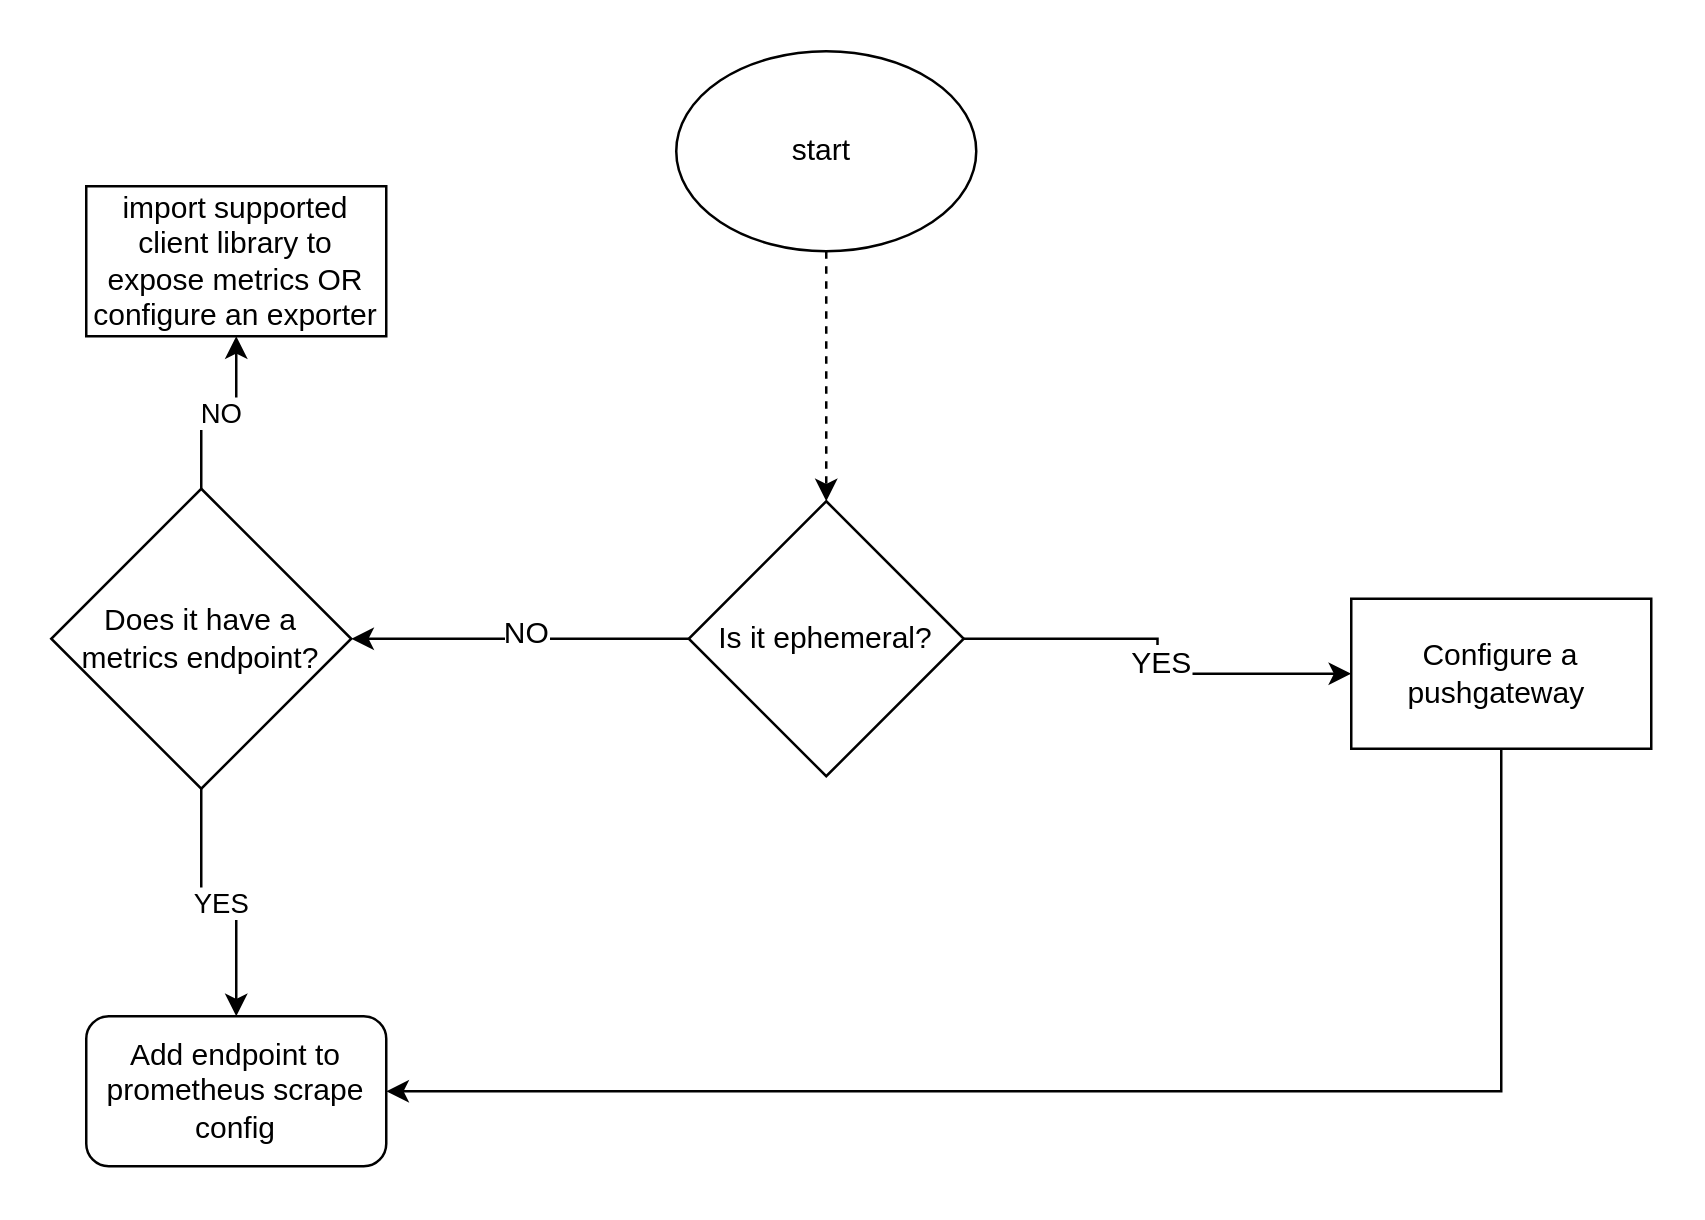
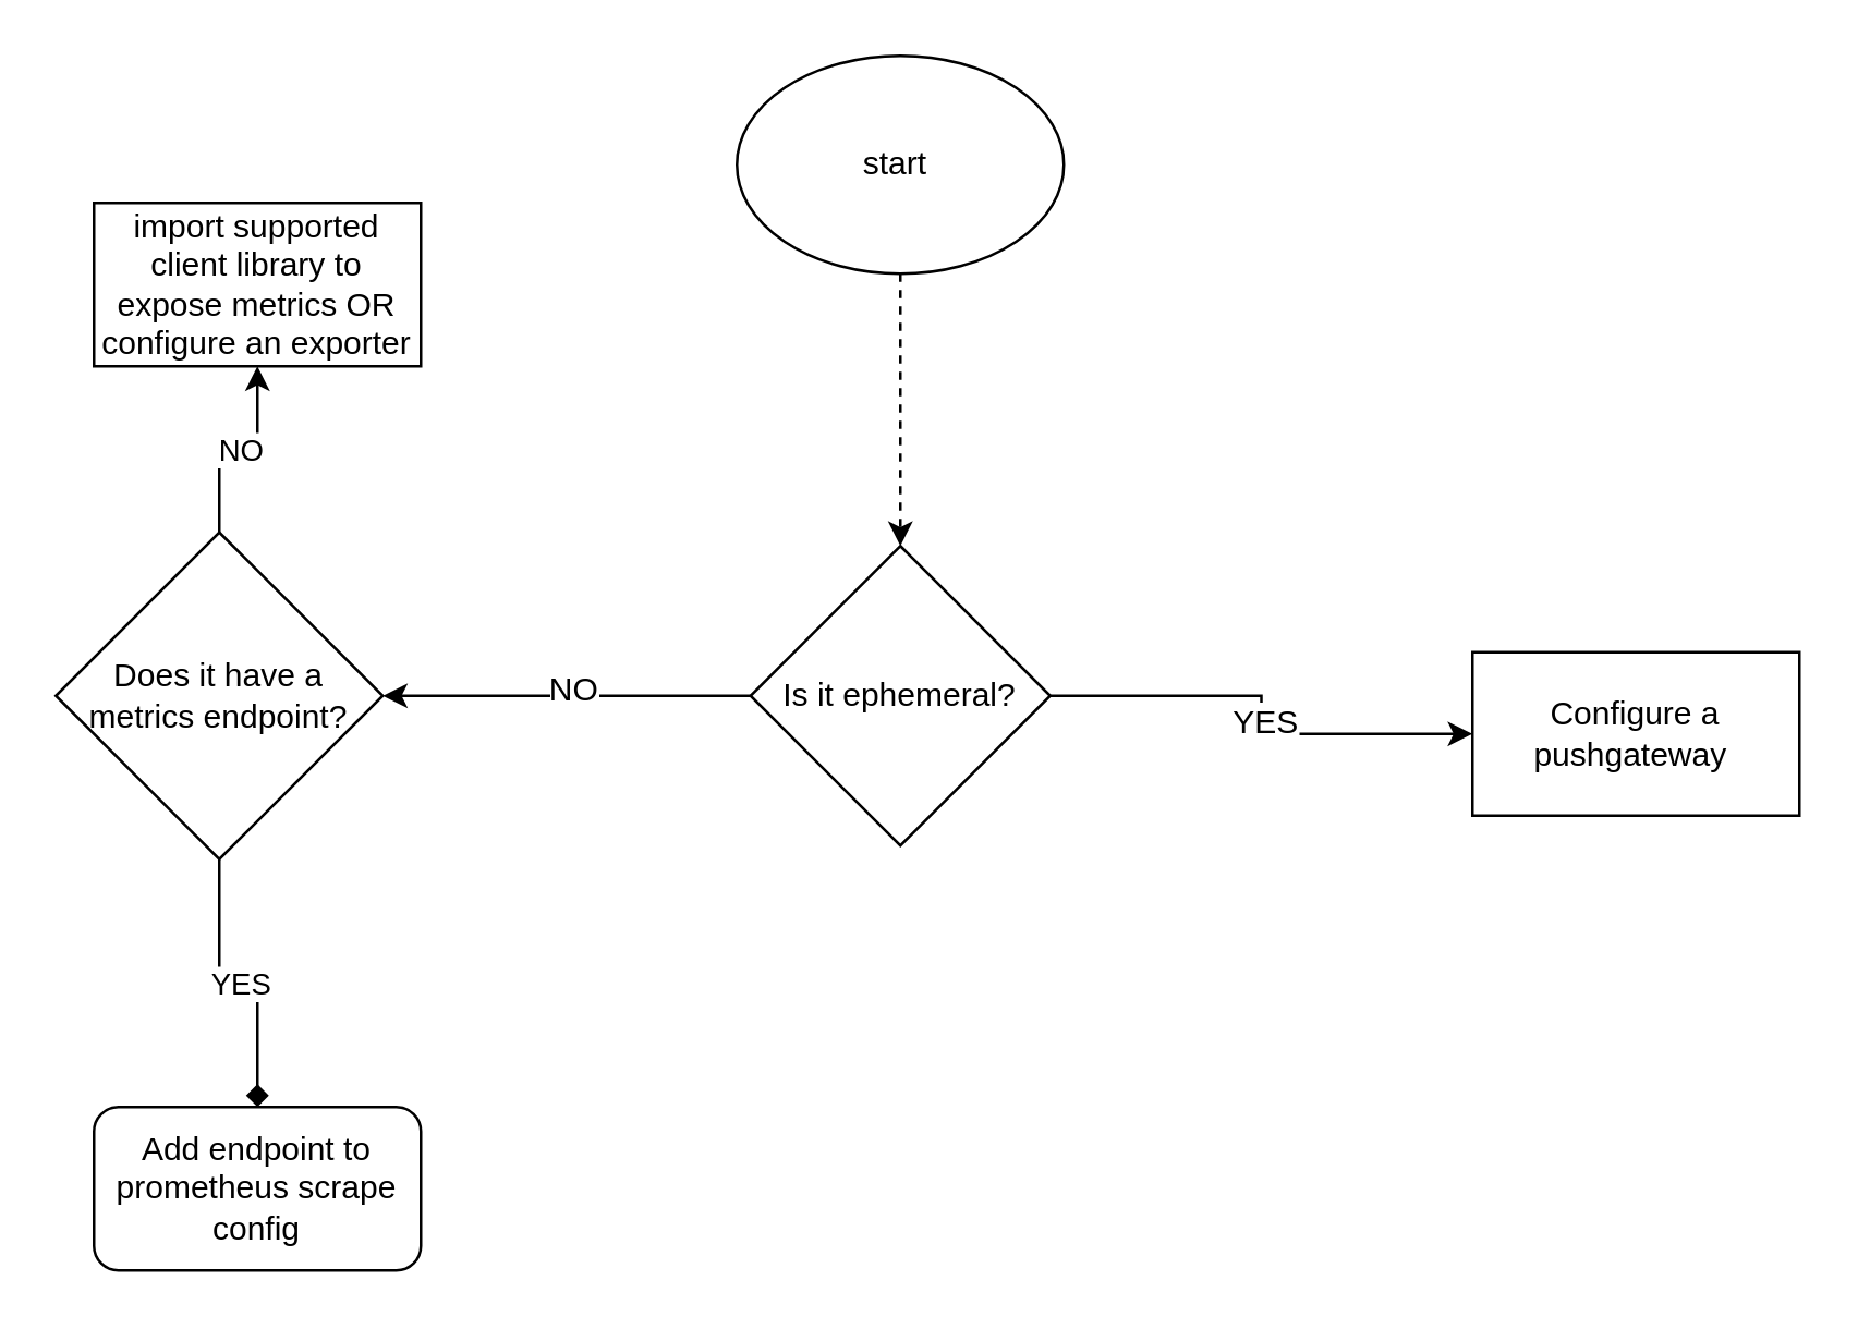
  <mxCell id="0" />
  <mxCell id="1" parent="0" />
  <mxCell id="2" value="" style="edgeStyle=orthogonalEdgeStyle;rounded=0;orthogonalLoop=1;jettySize=auto;html=1;dashed=1;" edge="1" parent="1" source="3" target="8"><mxGeometry relative="1" as="geometry" /></mxCell>
  <mxCell id="3" value="start&amp;nbsp;" style="ellipse;whiteSpace=wrap;html=1;" vertex="1" parent="1"><mxGeometry x="270" y="20" width="120" height="80" as="geometry" /></mxCell>
  <mxCell id="4" style="edgeStyle=orthogonalEdgeStyle;rounded=0;orthogonalLoop=1;jettySize=auto;html=1;entryX=1;entryY=0.5;entryDx=0;entryDy=0;" edge="1" parent="1" source="8" target="11"><mxGeometry relative="1" as="geometry" /></mxCell>
  <mxCell id="5" value="NO" style="text;html=1;resizable=0;points=[];align=center;verticalAlign=middle;labelBackgroundColor=#ffffff;" vertex="1" connectable="0" parent="4"><mxGeometry x="-0.022" y="-3" relative="1" as="geometry"><mxPoint as="offset" /></mxGeometry></mxCell>
  <mxCell id="6" style="edgeStyle=orthogonalEdgeStyle;rounded=0;orthogonalLoop=1;jettySize=auto;html=1;entryX=0;entryY=0.5;entryDx=0;entryDy=0;" edge="1" parent="1" source="8" target="14"><mxGeometry relative="1" as="geometry" /></mxCell>
  <mxCell id="7" value="YES" style="text;html=1;resizable=0;points=[];align=center;verticalAlign=middle;labelBackgroundColor=#ffffff;" vertex="1" connectable="0" parent="6"><mxGeometry x="0.025" y="1" relative="1" as="geometry"><mxPoint as="offset" /></mxGeometry></mxCell>
  <mxCell id="8" value="Is it ephemeral?" style="rhombus;whiteSpace=wrap;html=1;" vertex="1" parent="1"><mxGeometry x="275" y="200" width="110" height="110" as="geometry" /></mxCell>
- <mxCell id="9" value="YES" style="edgeStyle=orthogonalEdgeStyle;rounded=0;orthogonalLoop=1;jettySize=auto;html=1;" edge="1" parent="1" source="11" target="12"><mxGeometry relative="1" as="geometry" /></mxCell>
+ <mxCell id="9" value="YES" style="edgeStyle=orthogonalEdgeStyle;rounded=0;orthogonalLoop=1;jettySize=auto;html=1;endArrow=diamond;" edge="1" parent="1" source="11" target="12"><mxGeometry relative="1" as="geometry" /></mxCell>
  <mxCell id="10" value="NO" style="edgeStyle=orthogonalEdgeStyle;rounded=0;orthogonalLoop=1;jettySize=auto;html=1;entryX=0.5;entryY=1;entryDx=0;entryDy=0;" edge="1" parent="1" source="11" target="15"><mxGeometry relative="1" as="geometry" /></mxCell>
  <mxCell id="11" value="Does it have a metrics endpoint?" style="rhombus;whiteSpace=wrap;html=1;" vertex="1" parent="1"><mxGeometry x="20" y="195" width="120" height="120" as="geometry" /></mxCell>
  <mxCell id="12" value="Add endpoint to prometheus scrape config" style="whiteSpace=wrap;html=1;rounded=1;" vertex="1" parent="1"><mxGeometry x="34" y="406" width="120" height="60" as="geometry" /></mxCell>
- <mxCell id="13" style="edgeStyle=orthogonalEdgeStyle;rounded=0;orthogonalLoop=1;jettySize=auto;html=1;entryX=1;entryY=0.5;entryDx=0;entryDy=0;" edge="1" parent="1" source="14" target="12"><mxGeometry relative="1" as="geometry"><Array as="points"><mxPoint x="600" y="436" /></Array></mxGeometry></mxCell>
  <mxCell id="14" value="Configure a pushgateway&amp;nbsp;" style="rounded=0;whiteSpace=wrap;html=1;" vertex="1" parent="1"><mxGeometry x="540" y="239" width="120" height="60" as="geometry" /></mxCell>
  <mxCell id="15" value="import supported client library to expose metrics OR configure an exporter" style="rounded=0;whiteSpace=wrap;html=1;" vertex="1" parent="1"><mxGeometry x="34" y="74" width="120" height="60" as="geometry" /></mxCell>
